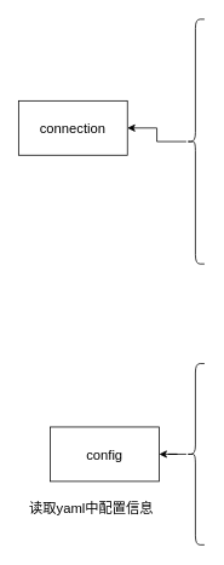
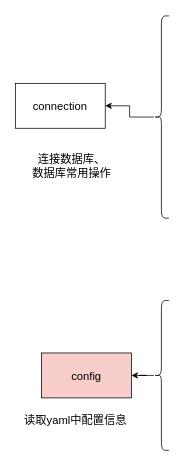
  <mxCell id="0" />
  <mxCell id="1" parent="0" />
  <mxCell id="2" value="" style="edgeStyle=orthogonalEdgeStyle;rounded=0;orthogonalLoop=1;jettySize=auto;html=1;fontSize=15;fontColor=none;" edge="1" parent="1" source="3" target="4"><mxGeometry relative="1" as="geometry" /></mxCell>
  <mxCell id="3" value="" style="shape=curlyBracket;whiteSpace=wrap;html=1;rounded=1;" vertex="1" parent="1"><mxGeometry x="205" y="20" width="20" height="270" as="geometry" /></mxCell>
  <mxCell id="4" value="connection" style="rounded=0;whiteSpace=wrap;html=1;fontSize=15;fontColor=none;" vertex="1" parent="1"><mxGeometry x="20" y="110" width="120" height="60" as="geometry" /></mxCell>
- <mxCell id="6" value="config" style="rounded=0;whiteSpace=wrap;html=1;fontSize=15;fontColor=none;" vertex="1" parent="1"><mxGeometry x="55" y="470" width="120" height="60" as="geometry" /></mxCell>
+ <mxCell id="5" value="连接数据库、&lt;br&gt;数据库常用操作" style="text;html=1;align=center;verticalAlign=middle;resizable=0;points=[];autosize=1;strokeColor=none;fontSize=15;fontColor=none;" vertex="1" parent="1"><mxGeometry x="35" y="200" width="120" height="40" as="geometry" /></mxCell>
+ <mxCell id="6" value="config" style="rounded=0;whiteSpace=wrap;html=1;fontSize=15;fontColor=none;fillColor=#f8cecc;" vertex="1" parent="1"><mxGeometry x="55" y="470" width="120" height="60" as="geometry" /></mxCell>
  <mxCell id="7" value="读取yaml中配置信息" style="text;html=1;align=center;verticalAlign=middle;resizable=0;points=[];autosize=1;strokeColor=none;fontSize=15;fontColor=none;" vertex="1" parent="1"><mxGeometry x="25" y="550" width="150" height="20" as="geometry" /></mxCell>
  <mxCell id="8" value="" style="edgeStyle=orthogonalEdgeStyle;rounded=0;orthogonalLoop=1;jettySize=auto;html=1;fontSize=15;fontColor=none;" edge="1" parent="1" source="9" target="6"><mxGeometry relative="1" as="geometry" /></mxCell>
  <mxCell id="9" value="" style="shape=curlyBracket;whiteSpace=wrap;html=1;rounded=1;fontSize=15;fontColor=none;" vertex="1" parent="1"><mxGeometry x="205" y="400" width="20" height="200" as="geometry" /></mxCell>
